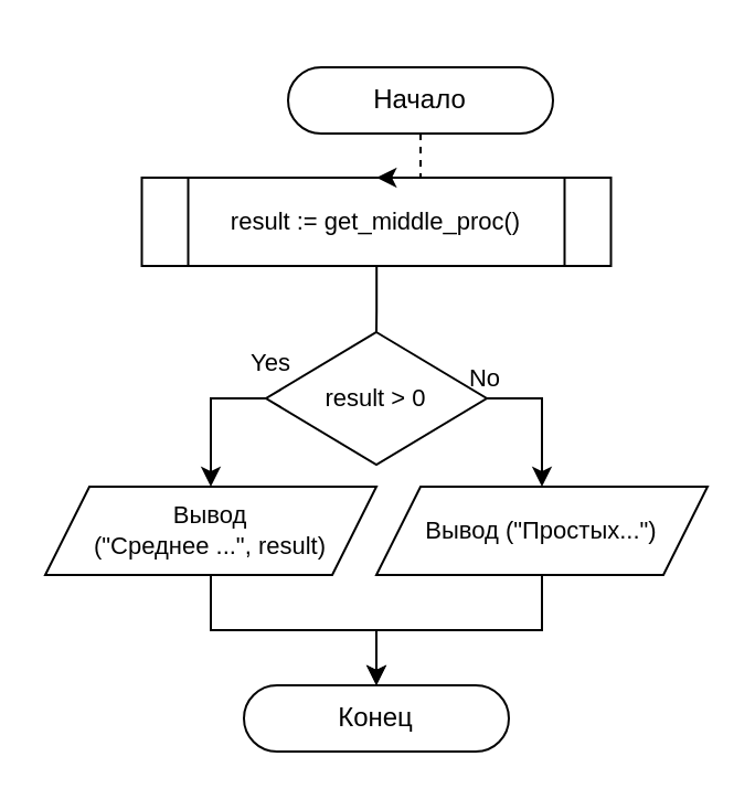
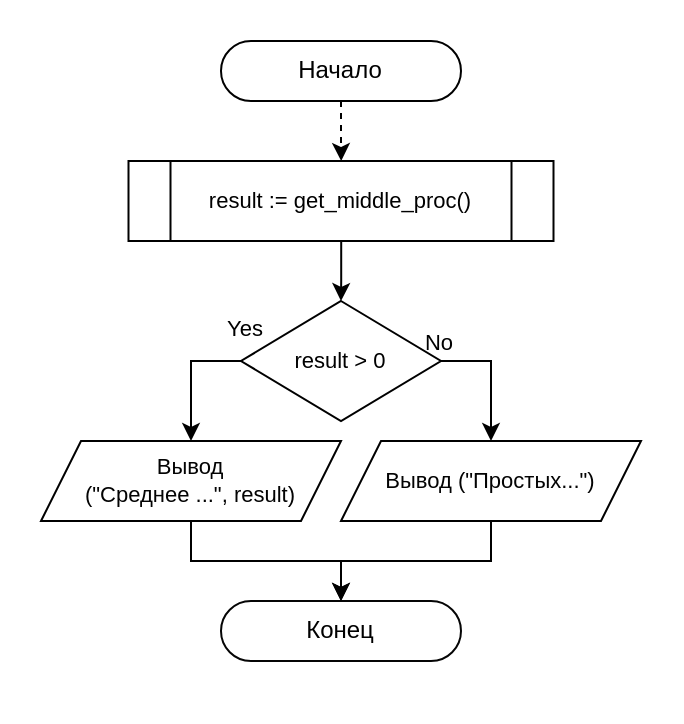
  <mxCell id="0" />
  <mxCell id="1" parent="0" />
  <mxCell id="2" style="edgeStyle=orthogonalEdgeStyle;rounded=0;orthogonalLoop=1;jettySize=auto;html=1;fillColor=none;strokeColor=#000000;dashed=1;" edge="1" parent="1" source="3" target="13"><mxGeometry relative="1" as="geometry" /></mxCell>
- <mxCell id="3" value="&lt;font color=&quot;#000000&quot;&gt;Начало&lt;/font&gt;" style="rounded=1;whiteSpace=wrap;html=1;fontSize=12;glass=0;strokeWidth=1;shadow=0;arcSize=50;strokeColor=#000000;fillColor=none;" parent="1" vertex="1"><mxGeometry x="130" y="30" width="120" height="30" as="geometry" /></mxCell>
- <mxCell id="4" value="&lt;font color=&quot;#000000&quot;&gt;Конец&lt;/font&gt;" style="rounded=1;whiteSpace=wrap;html=1;fontSize=12;glass=0;strokeWidth=1;shadow=0;arcSize=50;strokeColor=#050505;fillColor=none;" parent="1" vertex="1"><mxGeometry x="110" y="310" width="120" height="30" as="geometry" /></mxCell>
+ <mxCell id="3" value="&lt;font color=&quot;#000000&quot;&gt;Начало&lt;/font&gt;" style="rounded=1;whiteSpace=wrap;html=1;fontSize=12;glass=0;strokeWidth=1;shadow=0;arcSize=50;strokeColor=#000000;fillColor=none;" parent="1" vertex="1"><mxGeometry x="110" y="20" width="120" height="30" as="geometry" /></mxCell>
+ <mxCell id="4" value="&lt;font color=&quot;#000000&quot;&gt;Конец&lt;/font&gt;" style="rounded=1;whiteSpace=wrap;html=1;fontSize=12;glass=0;strokeWidth=1;shadow=0;arcSize=50;strokeColor=#050505;fillColor=none;" parent="1" vertex="1"><mxGeometry x="110" y="300" width="120" height="30" as="geometry" /></mxCell>
  <mxCell id="5" style="edgeStyle=orthogonalEdgeStyle;rounded=0;orthogonalLoop=1;jettySize=auto;html=1;strokeColor=#000000;exitX=0;exitY=0.5;exitDx=0;exitDy=0;exitPerimeter=0;" parent="1" source="9" target="11" edge="1"><mxGeometry relative="1" as="geometry" /></mxCell>
  <mxCell id="6" value="Yes" style="edgeLabel;html=1;align=center;verticalAlign=middle;resizable=0;points=[];labelBackgroundColor=none;fontColor=#000000;" parent="5" vertex="1" connectable="0"><mxGeometry x="-0.563" relative="1" as="geometry"><mxPoint x="15" y="-17" as="offset" /></mxGeometry></mxCell>
  <mxCell id="7" style="edgeStyle=orthogonalEdgeStyle;rounded=0;orthogonalLoop=1;jettySize=auto;html=1;strokeColor=#000000;exitX=1;exitY=0.5;exitDx=0;exitDy=0;exitPerimeter=0;" parent="1" source="9" target="15" edge="1"><mxGeometry relative="1" as="geometry" /></mxCell>
  <mxCell id="8" value="No" style="edgeLabel;html=1;align=center;verticalAlign=middle;resizable=0;points=[];labelBackgroundColor=none;fontColor=#000000;" parent="7" vertex="1" connectable="0"><mxGeometry x="-0.627" y="-1" relative="1" as="geometry"><mxPoint x="-14" y="-11" as="offset" /></mxGeometry></mxCell>
  <mxCell id="9" value="result &amp;gt; 0" style="strokeWidth=1;html=1;shape=mxgraph.flowchart.decision;whiteSpace=wrap;fontSize=11;fillColor=none;strokeColor=#000000;rounded=0;fontColor=#000000;fillColor=none;" parent="1" vertex="1"><mxGeometry x="120" y="150" width="100" height="60" as="geometry" /></mxCell>
  <mxCell id="10" style="edgeStyle=orthogonalEdgeStyle;rounded=0;orthogonalLoop=1;jettySize=auto;html=1;strokeColor=#000000;" parent="1" source="11" target="4" edge="1"><mxGeometry relative="1" as="geometry" /></mxCell>
  <mxCell id="11" value="&lt;font color=&quot;#030303&quot;&gt;Вывод &lt;br&gt;(&quot;Среднее ...&quot;, result)&lt;br&gt;&lt;/font&gt;" style="shape=parallelogram;perimeter=parallelogramPerimeter;whiteSpace=wrap;html=1;fixedSize=1;rounded=0;strokeColor=#000000;align=center;verticalAlign=middle;fontFamily=Helvetica;fontSize=11;fontColor=default;fillColor=none;" parent="1" vertex="1"><mxGeometry x="20" y="220" width="150" height="40" as="geometry" /></mxCell>
- <mxCell id="12" style="edgeStyle=orthogonalEdgeStyle;rounded=0;orthogonalLoop=1;jettySize=auto;html=1;strokeColor=#000000;endArrow=none;" parent="1" source="13" target="9" edge="1"><mxGeometry relative="1" as="geometry" /></mxCell>
+ <mxCell id="12" style="edgeStyle=orthogonalEdgeStyle;rounded=0;orthogonalLoop=1;jettySize=auto;html=1;strokeColor=#000000;" parent="1" source="13" target="9" edge="1"><mxGeometry relative="1" as="geometry" /></mxCell>
  <mxCell id="13" value="result := get_middle_proc()" style="shape=process;whiteSpace=wrap;html=1;backgroundOutline=1;fontSize=11;fillColor=none;strokeColor=#000000;fontColor=#000000;strokeWidth=1;rounded=0;" parent="1" vertex="1"><mxGeometry x="63.75" y="80" width="212.5" height="40" as="geometry" /></mxCell>
  <mxCell id="14" style="edgeStyle=orthogonalEdgeStyle;rounded=0;orthogonalLoop=1;jettySize=auto;html=1;strokeColor=#000000;" parent="1" source="15" target="4" edge="1"><mxGeometry relative="1" as="geometry" /></mxCell>
  <mxCell id="15" value="&lt;font color=&quot;#030303&quot;&gt;Вывод (&quot;Простых...&quot;)&lt;br&gt;&lt;/font&gt;" style="shape=parallelogram;perimeter=parallelogramPerimeter;whiteSpace=wrap;html=1;fixedSize=1;rounded=0;strokeColor=#000000;align=center;verticalAlign=middle;fontFamily=Helvetica;fontSize=11;fontColor=default;fillColor=none;" parent="1" vertex="1"><mxGeometry x="170" y="220" width="150" height="40" as="geometry" /></mxCell>
